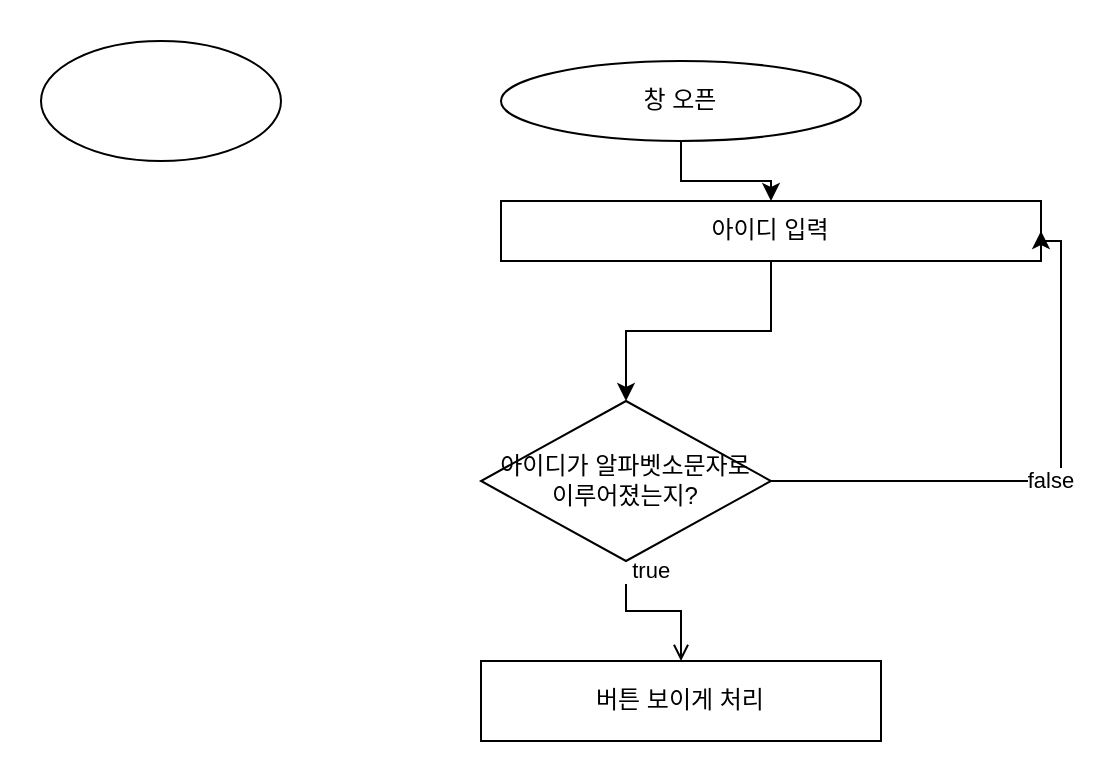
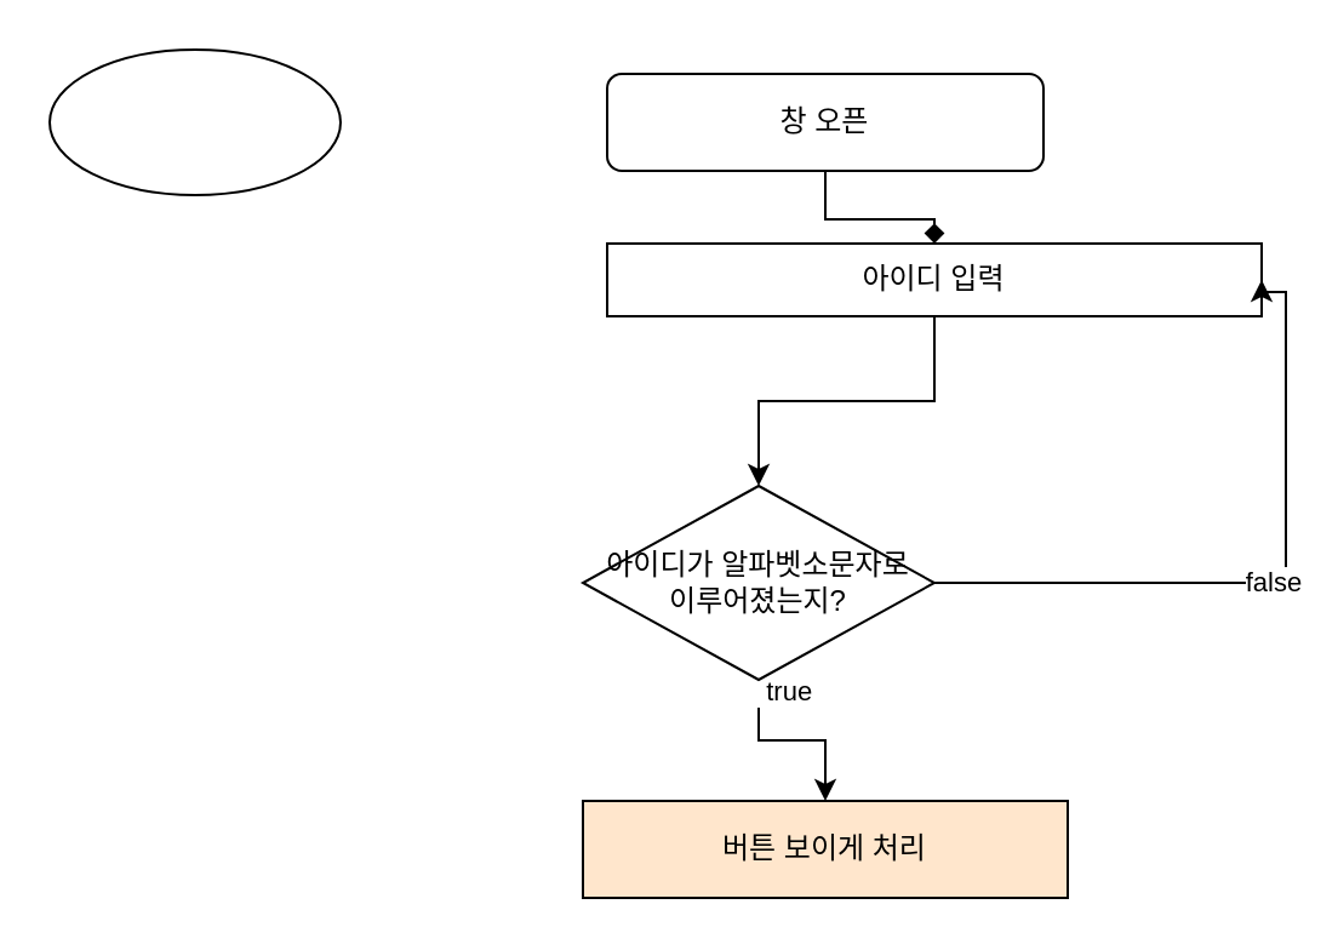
  <mxCell id="0" />
  <mxCell id="1" parent="0" />
  <mxCell id="2" value="" style="ellipse;whiteSpace=wrap;html=1;" vertex="1" parent="1"><mxGeometry x="20" y="20" width="120" height="60" as="geometry" /></mxCell>
- <mxCell id="3" style="edgeStyle=orthogonalEdgeStyle;rounded=0;orthogonalLoop=1;jettySize=auto;html=1;exitX=0.5;exitY=1;exitDx=0;exitDy=0;entryX=0.5;entryY=0;entryDx=0;entryDy=0;" edge="1" parent="1" source="4" target="6"><mxGeometry relative="1" as="geometry" /></mxCell>
- <mxCell id="4" value="창 오픈" style="ellipse;whiteSpace=wrap;html=1;" vertex="1" parent="1"><mxGeometry x="250" y="30" width="180" height="40" as="geometry" /></mxCell>
+ <mxCell id="3" style="edgeStyle=orthogonalEdgeStyle;rounded=0;orthogonalLoop=1;jettySize=auto;html=1;exitX=0.5;exitY=1;exitDx=0;exitDy=0;entryX=0.5;entryY=0;entryDx=0;entryDy=0;endArrow=diamond;" edge="1" parent="1" source="4" target="6"><mxGeometry relative="1" as="geometry" /></mxCell>
+ <mxCell id="4" value="창 오픈" style="whiteSpace=wrap;html=1;rounded=1;" vertex="1" parent="1"><mxGeometry x="250" y="30" width="180" height="40" as="geometry" /></mxCell>
  <mxCell id="5" value="" style="edgeStyle=orthogonalEdgeStyle;rounded=0;orthogonalLoop=1;jettySize=auto;html=1;" edge="1" parent="1" source="6" target="9"><mxGeometry relative="1" as="geometry" /></mxCell>
  <mxCell id="6" value="아이디 입력" style="rounded=0;whiteSpace=wrap;html=1;" vertex="1" parent="1"><mxGeometry x="250" y="100" width="270" height="30" as="geometry" /></mxCell>
- <mxCell id="7" value="&amp;nbsp; &amp;nbsp; true" style="edgeStyle=orthogonalEdgeStyle;rounded=0;orthogonalLoop=1;jettySize=auto;html=1;endArrow=open;" edge="1" parent="1" source="9" target="10"><mxGeometry x="-0.2" y="20" relative="1" as="geometry"><mxPoint as="offset" /></mxGeometry></mxCell>
+ <mxCell id="7" value="&amp;nbsp; &amp;nbsp; true" style="edgeStyle=orthogonalEdgeStyle;rounded=0;orthogonalLoop=1;jettySize=auto;html=1;" edge="1" parent="1" source="9" target="10"><mxGeometry x="-0.2" y="20" relative="1" as="geometry"><mxPoint as="offset" /></mxGeometry></mxCell>
  <mxCell id="8" value="false" style="edgeStyle=orthogonalEdgeStyle;rounded=0;orthogonalLoop=1;jettySize=auto;html=1;entryX=1;entryY=0.5;entryDx=0;entryDy=0;" edge="1" parent="1" source="9" target="6"><mxGeometry relative="1" as="geometry"><mxPoint x="520" y="130" as="targetPoint" /><Array as="points"><mxPoint x="530" y="240" /><mxPoint x="530" y="120" /></Array></mxGeometry></mxCell>
  <mxCell id="9" value="아이디가 알파벳소문자로&lt;br&gt;이루어졌는지?" style="rhombus;whiteSpace=wrap;html=1;rounded=0;" vertex="1" parent="1"><mxGeometry x="240" y="200" width="145" height="80" as="geometry" /></mxCell>
- <mxCell id="10" value="버튼 보이게 처리" style="whiteSpace=wrap;html=1;rounded=0;" vertex="1" parent="1"><mxGeometry x="240" y="330" width="200" height="40" as="geometry" /></mxCell>
+ <mxCell id="10" value="버튼 보이게 처리" style="whiteSpace=wrap;html=1;rounded=0;fillColor=#ffe6cc;" vertex="1" parent="1"><mxGeometry x="240" y="330" width="200" height="40" as="geometry" /></mxCell>
